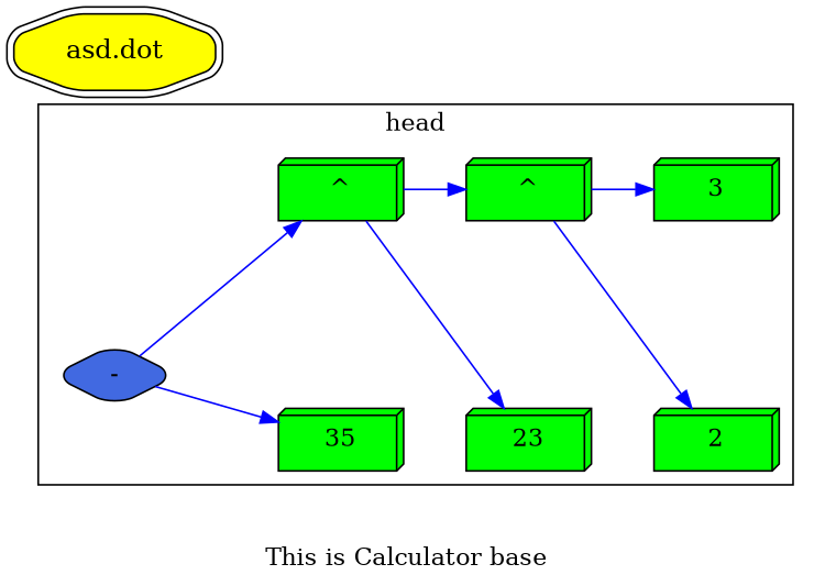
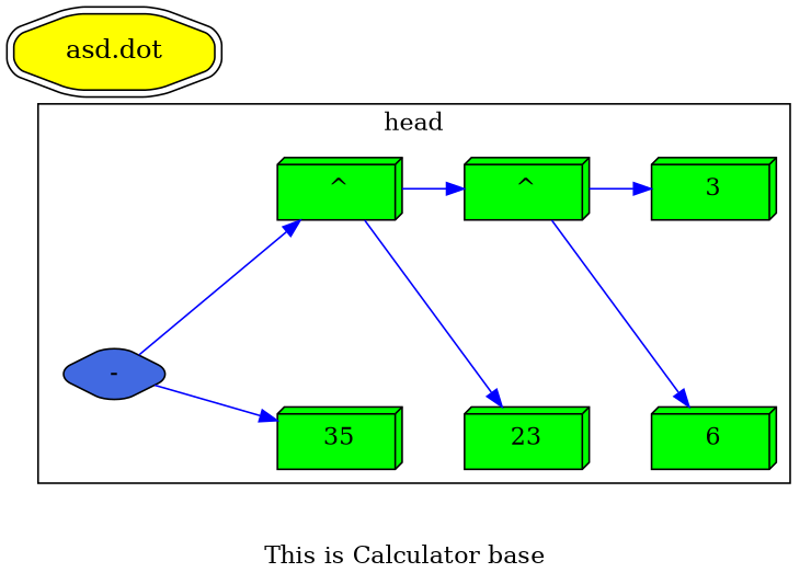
  digraph {
    label="This is Calculator base"
    nodesep=1.5
    rankdir=LR
    node [fillcolor=green shape=box3d style=filled]
    edge [color=blue]
    n1 [fillcolor=royalblue label="-" shape=diamond style="rounded,filled" width=1]
    n2 [label=35 width=1]
    n3 [label="^" width=1]
    n4 [label=23 width=1]
    n5 [label="^" width=1]
-   n6 [label=2 width=1]
+   n6 [label=6 width=1]
    n7 [label=3 width=1]
    n8 [fillcolor=yellow fontsize=15 label="asd.dot" shape=doubleoctagon style="rounded,filled" width=1]
    subgraph cluster_1 {
      label=head
      n1
      n2
      n3
      n4
      n5
      n6
      n7
    }
    n1 -> n2
    n1 -> n3
    n3 -> n4
    n3 -> n5
    n5 -> n6
    n5 -> n7
  }
